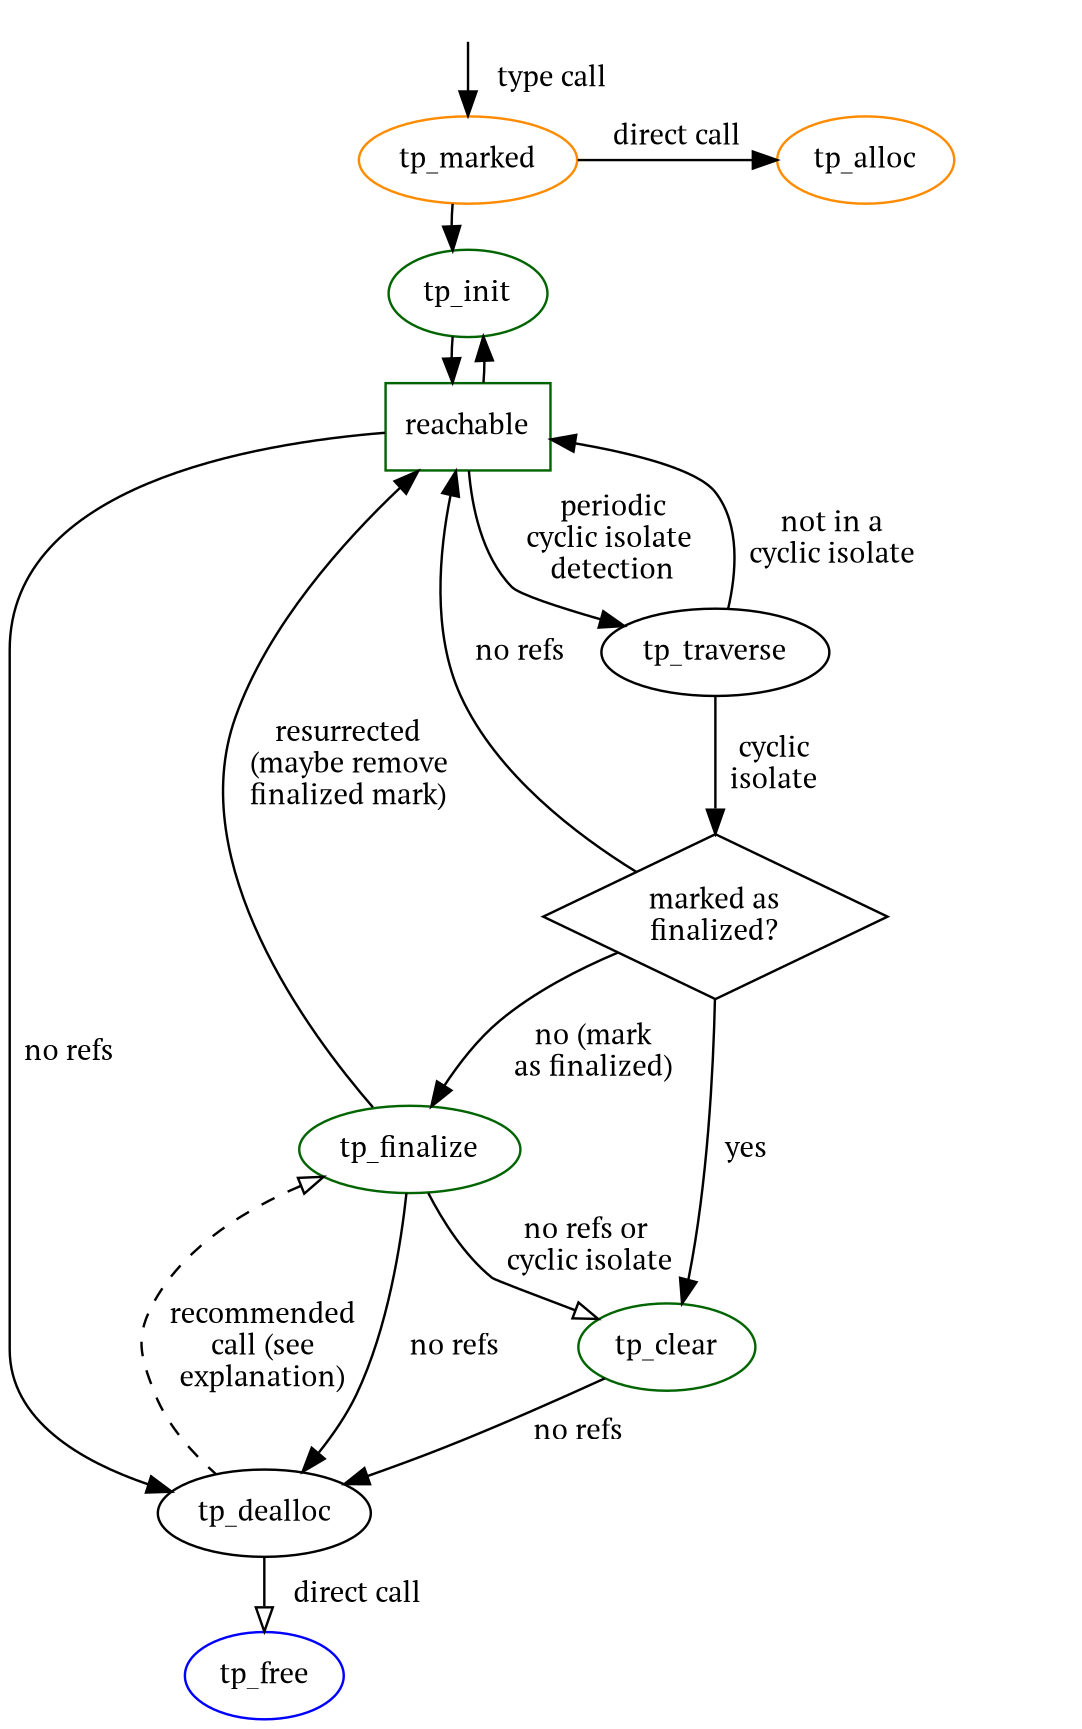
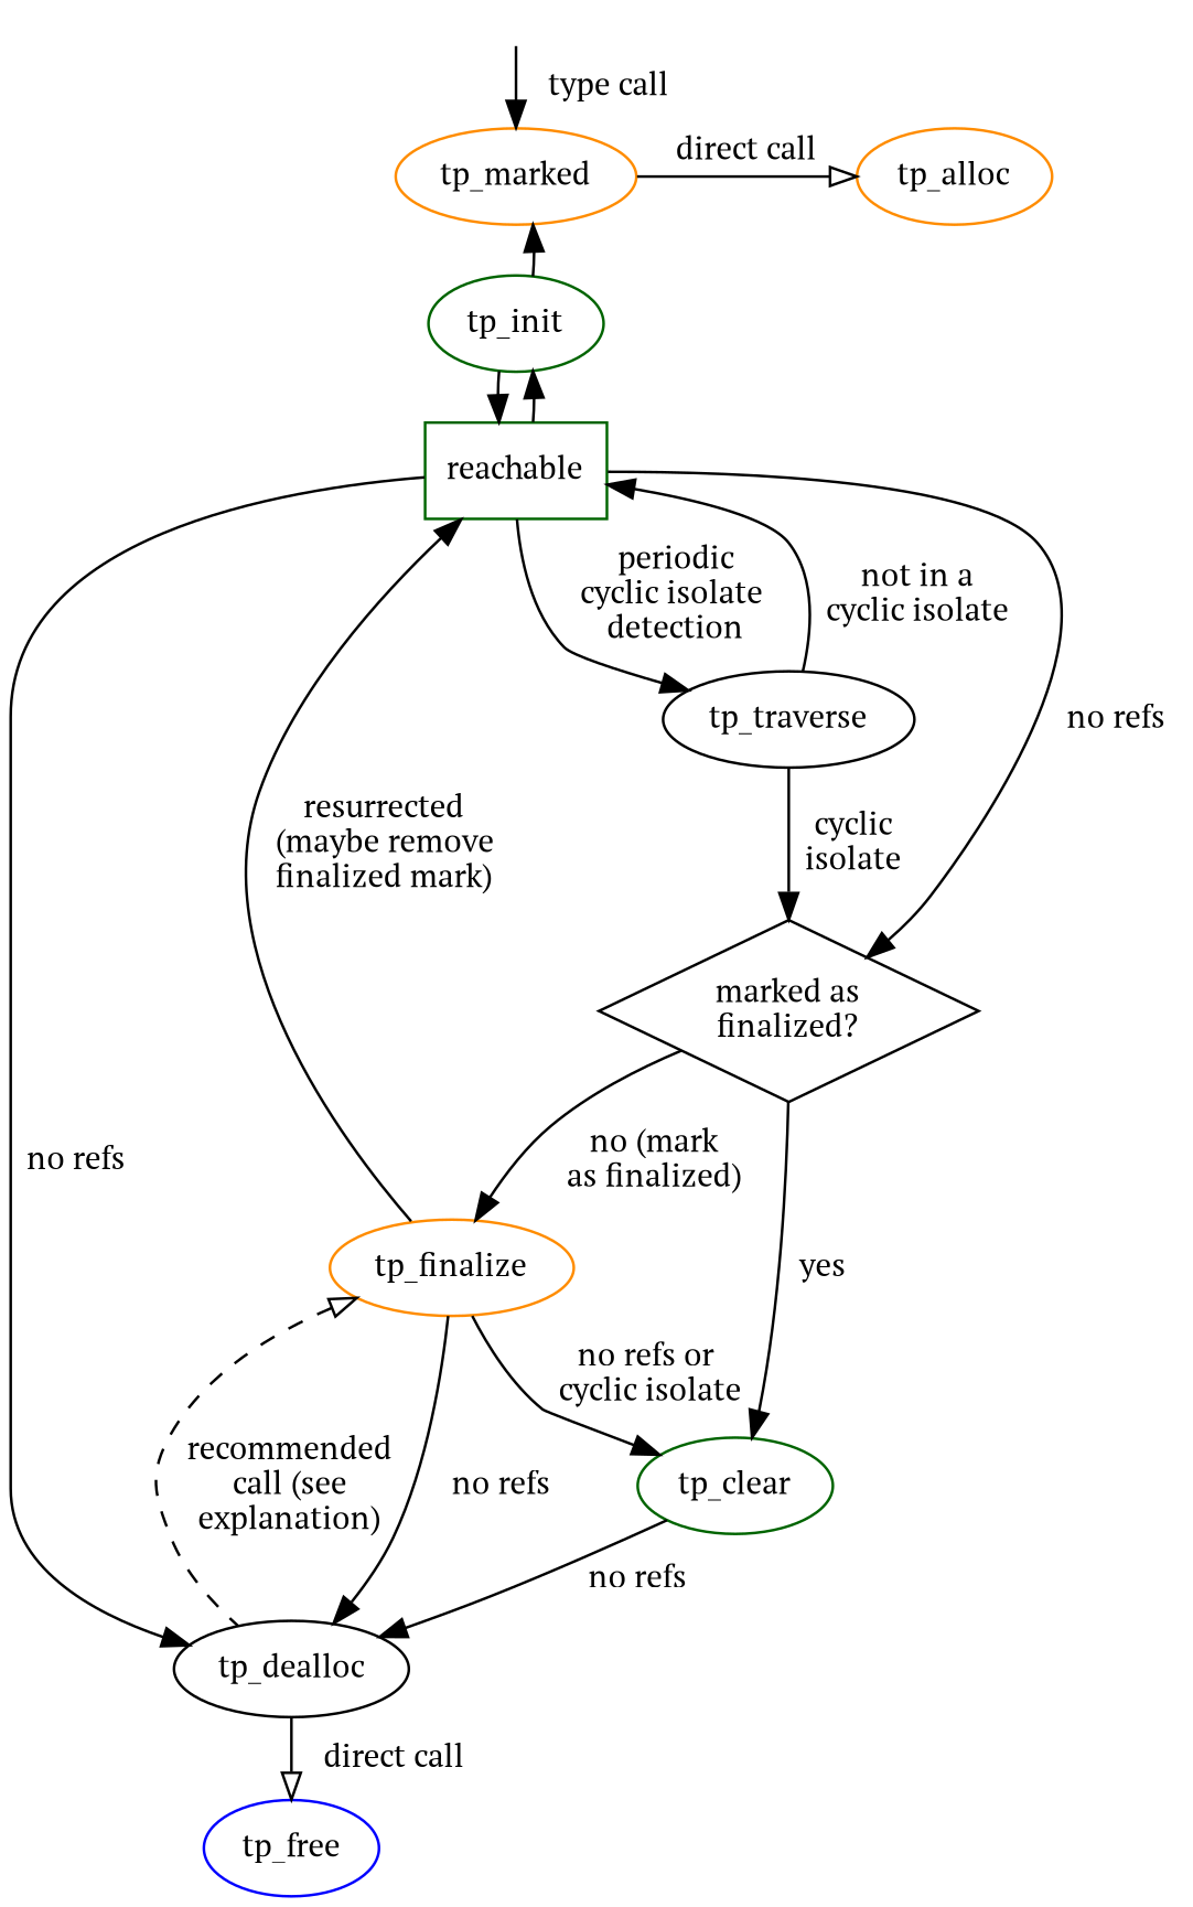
  digraph {
    fontname="PT Serif"
    fontsize=12.0
    ranksep=0.25
    node [color=darkorange fontname="PT Serif" fontsize=12.0]
    edge [fontname="PT Serif" fontsize=12.0]
    n1 [label=tp_marked]
    tp_alloc
    tp_init [color=darkgreen]
    n4 [label=<  start  > shape=plain style=invis color=""]
    reachable [color=darkgreen shape=box]
    tp_traverse [color=black]
    n7 [label=<marked as<br/>finalized?> shape=diamond color=""]
-   tp_finalize [color=darkgreen ordering=in]
+   tp_finalize [ordering=in]
    tp_dealloc [color=black ordering=in]
    tp_clear [color=darkgreen]
    tp_free [color=blue]
    subgraph sub_1 {
      rank=same
      n1
      tp_alloc
    }
-   n1 -> tp_alloc [arrowhead=normal label=<  direct call  >]
-   n1 -> tp_init
+   n1 -> tp_alloc [arrowhead=empty label=<  direct call  >]
+   tp_init -> n1
    tp_init -> reachable
    n4 -> n1 [label=<    type call  >]
    reachable -> tp_init
    reachable -> tp_traverse [label=<  periodic  <br/>  cyclic isolate   <br/>  detection  >]
-   n7 -> reachable [label=<  no refs  >]
+   reachable -> n7 [label=<  no refs  >]
    reachable -> tp_finalize [dir=back label=<  resurrected  <br/>  (maybe remove  <br/>  finalized mark)  >]
    reachable -> tp_dealloc [label=<  no refs>]
    tp_traverse -> reachable [label=<  not in a  <br/>  cyclic isolate  >]
    tp_traverse -> n7 [label=<  cyclic  <br/>  isolate  >]
    n7 -> tp_finalize [label=<  no (mark  <br/>  as finalized)  >]
    n7 -> tp_clear [label=<  yes  >]
    tp_finalize -> tp_dealloc [arrowtail=empty dir=back label=<  recommended<br/>  call (see<br/>  explanation)> style=dashed]
    tp_finalize -> tp_dealloc [label=<   no refs  >]
-   tp_finalize -> tp_clear [label=<  no refs or   <br/>  cyclic isolate  > arrowhead=empty]
+   tp_finalize -> tp_clear [label=<  no refs or   <br/>  cyclic isolate  >]
    tp_dealloc -> tp_free [arrowhead=empty label=<    direct call  >]
    tp_clear -> tp_dealloc [label=<  no refs  >]
  }
